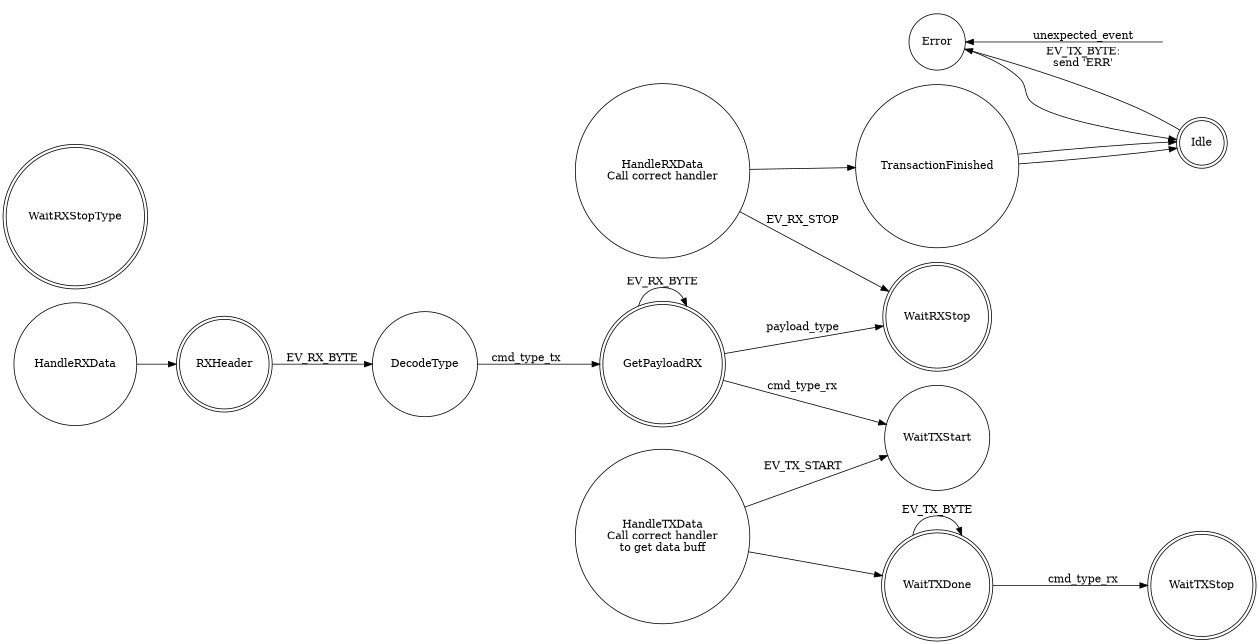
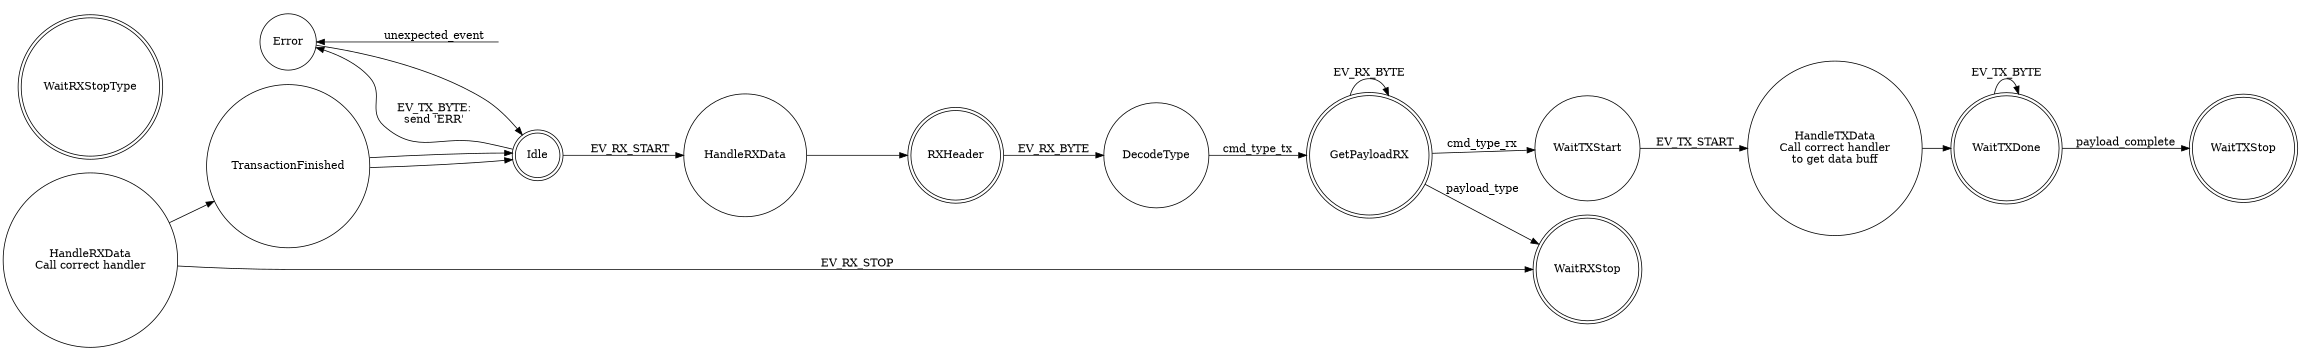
  digraph {
    rankdir=LR
    node [shape=circle]
    Error
    Idle [shape=doublecircle]
    n3 [label=HandleRXData]
    Invisible [style=invisible]
    RXHeader [shape=doublecircle]
    DecodeType
    GetPayloadRX [shape=doublecircle]
    WaitRXStop [shape=doublecircle]
    WaitTXStart
    n10 [label="HandleRXData\nCall correct handler"]
    TransactionFinished
    WaitRXStopType [shape=doublecircle]
    n13 [label="HandleTXData\nCall correct handler\nto get data buff"]
    WaitTXDone [shape=doublecircle]
    WaitTXStop [shape=doublecircle]
    Error -> Idle
    Error -> Invisible [dir=back label=unexpected_event]
    Idle -> Error [label="EV_TX_BYTE:\nsend 'ERR'"]
+   Idle -> n3 [label=EV_RX_START]
    n3 -> RXHeader
    RXHeader -> DecodeType [label=EV_RX_BYTE]
    DecodeType -> GetPayloadRX [label=cmd_type_tx]
    GetPayloadRX -> GetPayloadRX [label=EV_RX_BYTE]
    GetPayloadRX -> WaitRXStop [label=payload_type]
    GetPayloadRX -> WaitTXStart [label=cmd_type_rx]
-   n13 -> WaitTXStart [label=EV_TX_START]
+   WaitTXStart -> n13 [label=EV_TX_START]
    n10 -> WaitRXStop [label=EV_RX_STOP]
    n10 -> TransactionFinished
    TransactionFinished -> Idle
    TransactionFinished -> Idle
    n13 -> WaitTXDone
    WaitTXDone -> WaitTXDone [label=EV_TX_BYTE]
-   WaitTXDone -> WaitTXStop [label=cmd_type_rx]
+   WaitTXDone -> WaitTXStop [label=payload_complete]
  }
